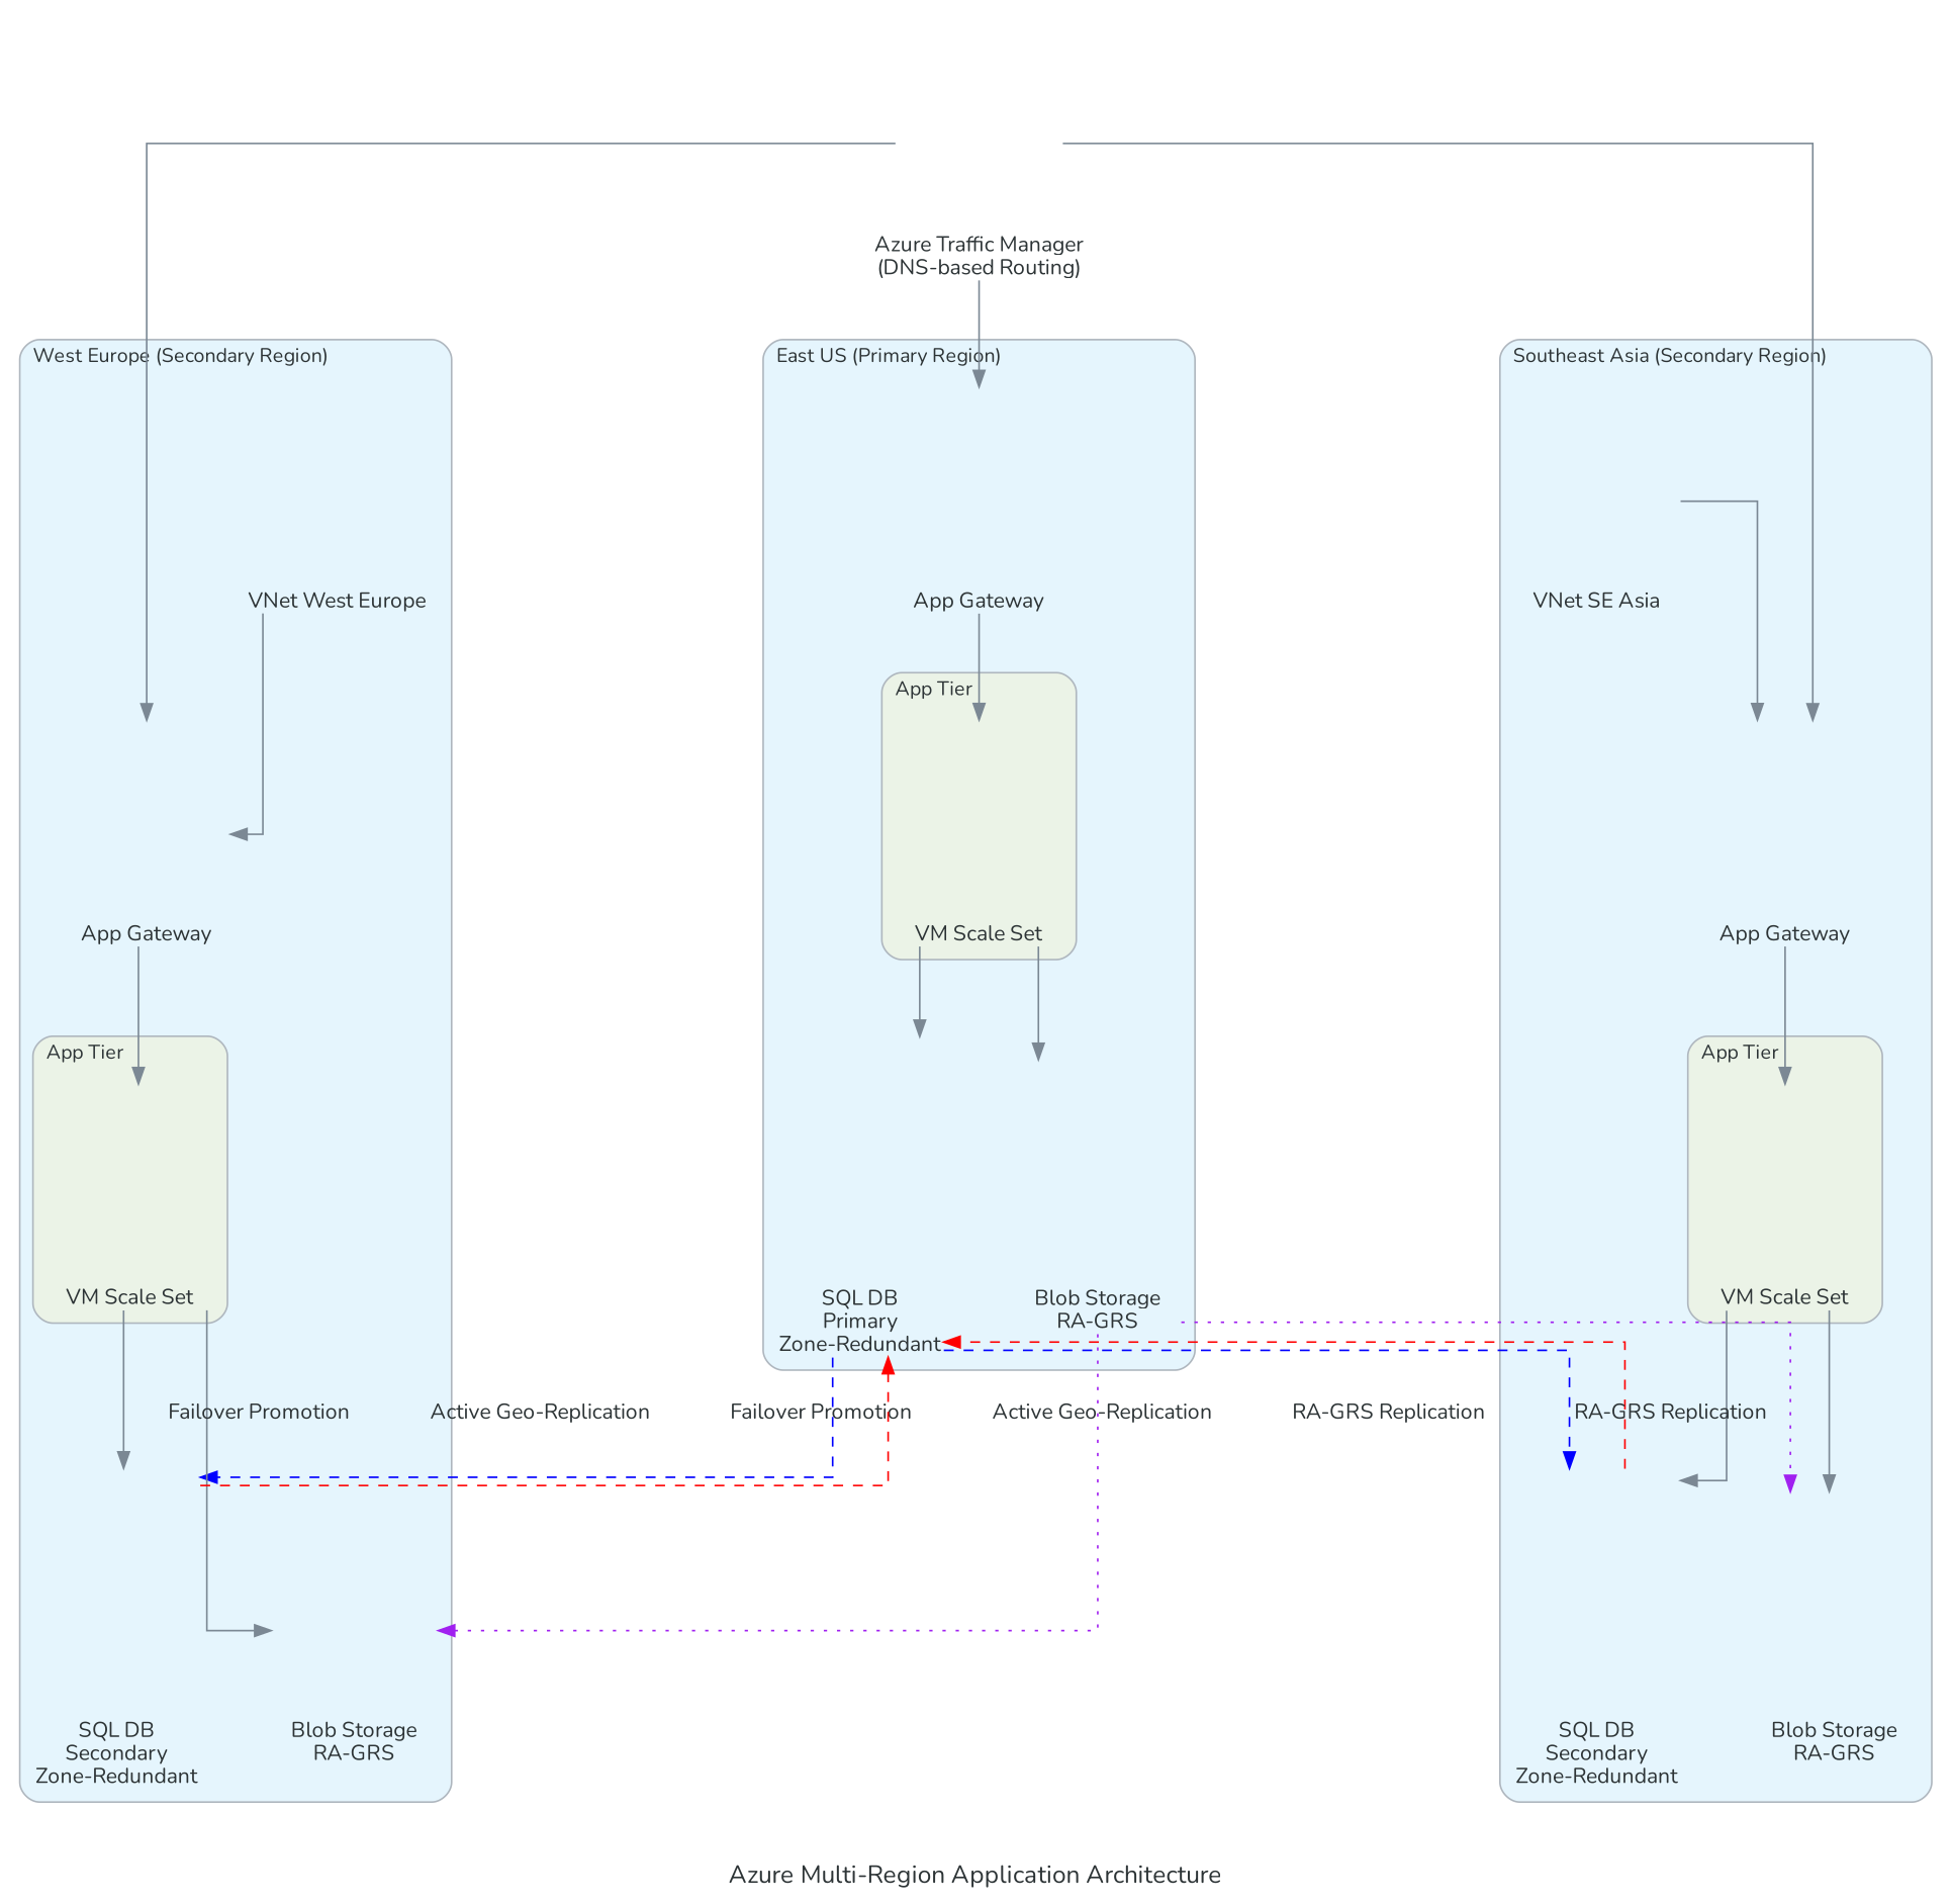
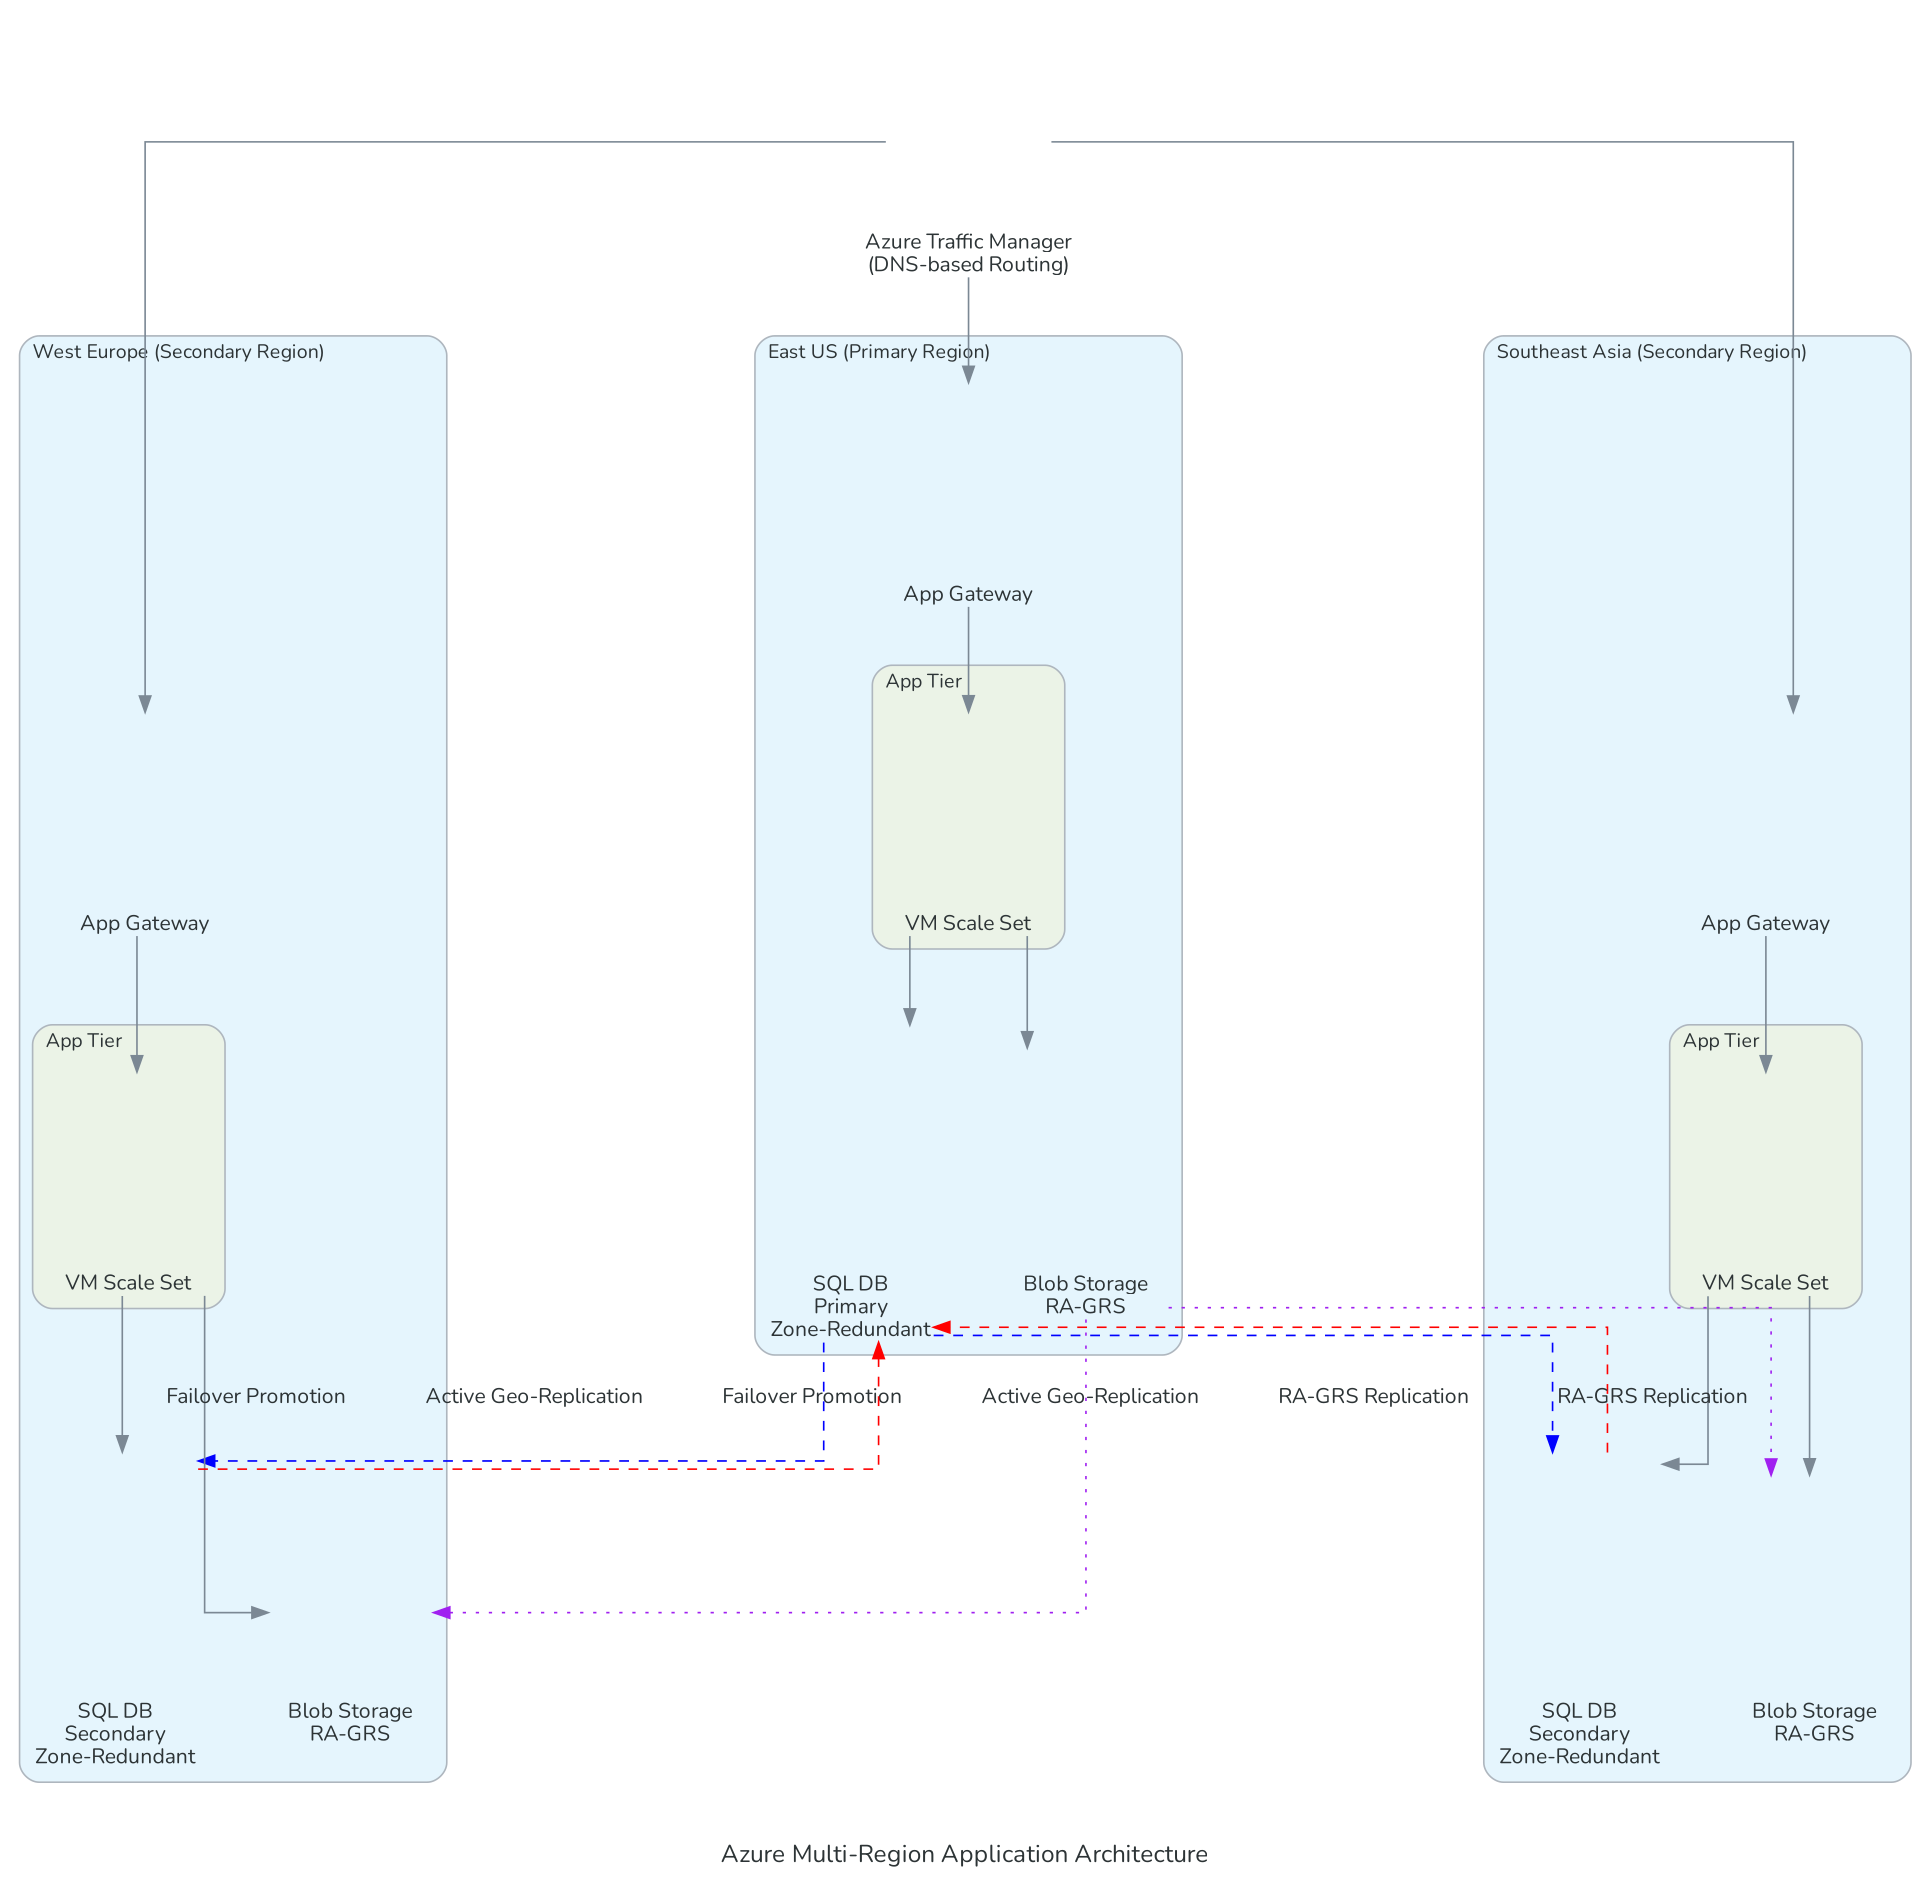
  digraph {
    fontcolor="#2D3436"
    fontname=Nunito
    fontsize=15
    label="Azure Multi-Region Application Architecture"
    nodesep=0.60
    rankdir=TB
    ranksep=0.75
    splines=ortho
    node [fixedsize=true fontcolor="#2D3436" fontname=Nunito fontsize=13 labelloc=b shape=none style=rounded]
    edge [color="#7B8894" dir=forward fontcolor="#2D3436" fontname=Nunito fontsize=13]
    n1 [height=1.9 label="VM Scale Set" width=1.4]
    n2 [height=2.7 label="SQL DB\nSecondary\nZone-Redundant" width=1.4]
    n3 [height=2.3 label="Blob Storage\nRA-GRS" width=1.4]
-   n4 [height=1.9 label="VNet SE Asia" width=1.4]
    n5 [height=1.9 label="App Gateway" width=1.4]
    n6 [height=1.9 label="VM Scale Set" width=1.4]
    n7 [height=2.7 label="SQL DB\nPrimary\nZone-Redundant" width=1.4]
    n8 [height=2.3 label="Blob Storage\nRA-GRS" width=1.4]
    n9 [height=1.9 label="App Gateway" width=1.4]
    n10 [height=1.9 label="VM Scale Set" width=1.4]
    n11 [height=2.7 label="SQL DB\nSecondary\nZone-Redundant" width=1.4]
    n12 [height=2.3 label="Blob Storage\nRA-GRS" width=1.4]
-   n13 [height=1.9 label="VNet West Europe" width=1.4]
    n14 [height=1.9 label="App Gateway" width=1.4]
    n15 [height=2.3 label="Azure Traffic Manager\n(DNS-based Routing)" width=1.4]
    subgraph cluster_1 {
      bgcolor="#E5F5FD"
      fontsize=12
      label="Southeast Asia (Secondary Region)"
      labeljust=l
      pencolor="#AEB6BE"
      rankdir=LR
      shape=box
      style=rounded
      n2
      n3
-     n4
      n5
      subgraph cluster_2 {
        bgcolor="#EBF3E7"
        fontsize=12
        label="App Tier"
        labeljust=l
        pencolor="#AEB6BE"
        rankdir=LR
        shape=box
        style=rounded
        n1
      }
    }
    subgraph cluster_3 {
      bgcolor="#E5F5FD"
      fontsize=12
      label="East US (Primary Region)"
      labeljust=l
      pencolor="#AEB6BE"
      rankdir=LR
      shape=box
      style=rounded
      n7
      n8
      n9
      subgraph cluster_4 {
        bgcolor="#EBF3E7"
        fontsize=12
        label="App Tier"
        labeljust=l
        pencolor="#AEB6BE"
        rankdir=LR
        shape=box
        style=rounded
        n6
      }
    }
    subgraph cluster_5 {
      bgcolor="#E5F5FD"
      fontsize=12
      label="West Europe (Secondary Region)"
      labeljust=l
      pencolor="#AEB6BE"
      rankdir=LR
      shape=box
      style=rounded
      n11
      n12
-     n13
      n14
      subgraph cluster_6 {
        bgcolor="#EBF3E7"
        fontsize=12
        label="App Tier"
        labeljust=l
        pencolor="#AEB6BE"
        rankdir=LR
        shape=box
        style=rounded
        n10
      }
    }
    n1 -> n2
    n1 -> n3
    n2 -> n7 [color=red label="Failover Promotion" style=dashed]
-   n4 -> n5
    n5 -> n1
    n6 -> n7
    n6 -> n8
    n7 -> n2 [color=blue label="Active Geo-Replication" style=dashed]
    n7 -> n11 [color=blue label="Active Geo-Replication" style=dashed]
    n8 -> n3 [color=purple label="RA-GRS Replication" style=dotted]
    n8 -> n12 [color=purple label="RA-GRS Replication" style=dotted]
    n9 -> n6
    n10 -> n11
    n10 -> n12
    n11 -> n7 [color=red label="Failover Promotion" style=dashed]
-   n13 -> n14
    n14 -> n10
    n15 -> n5
    n15 -> n9
    n15 -> n14
  }
